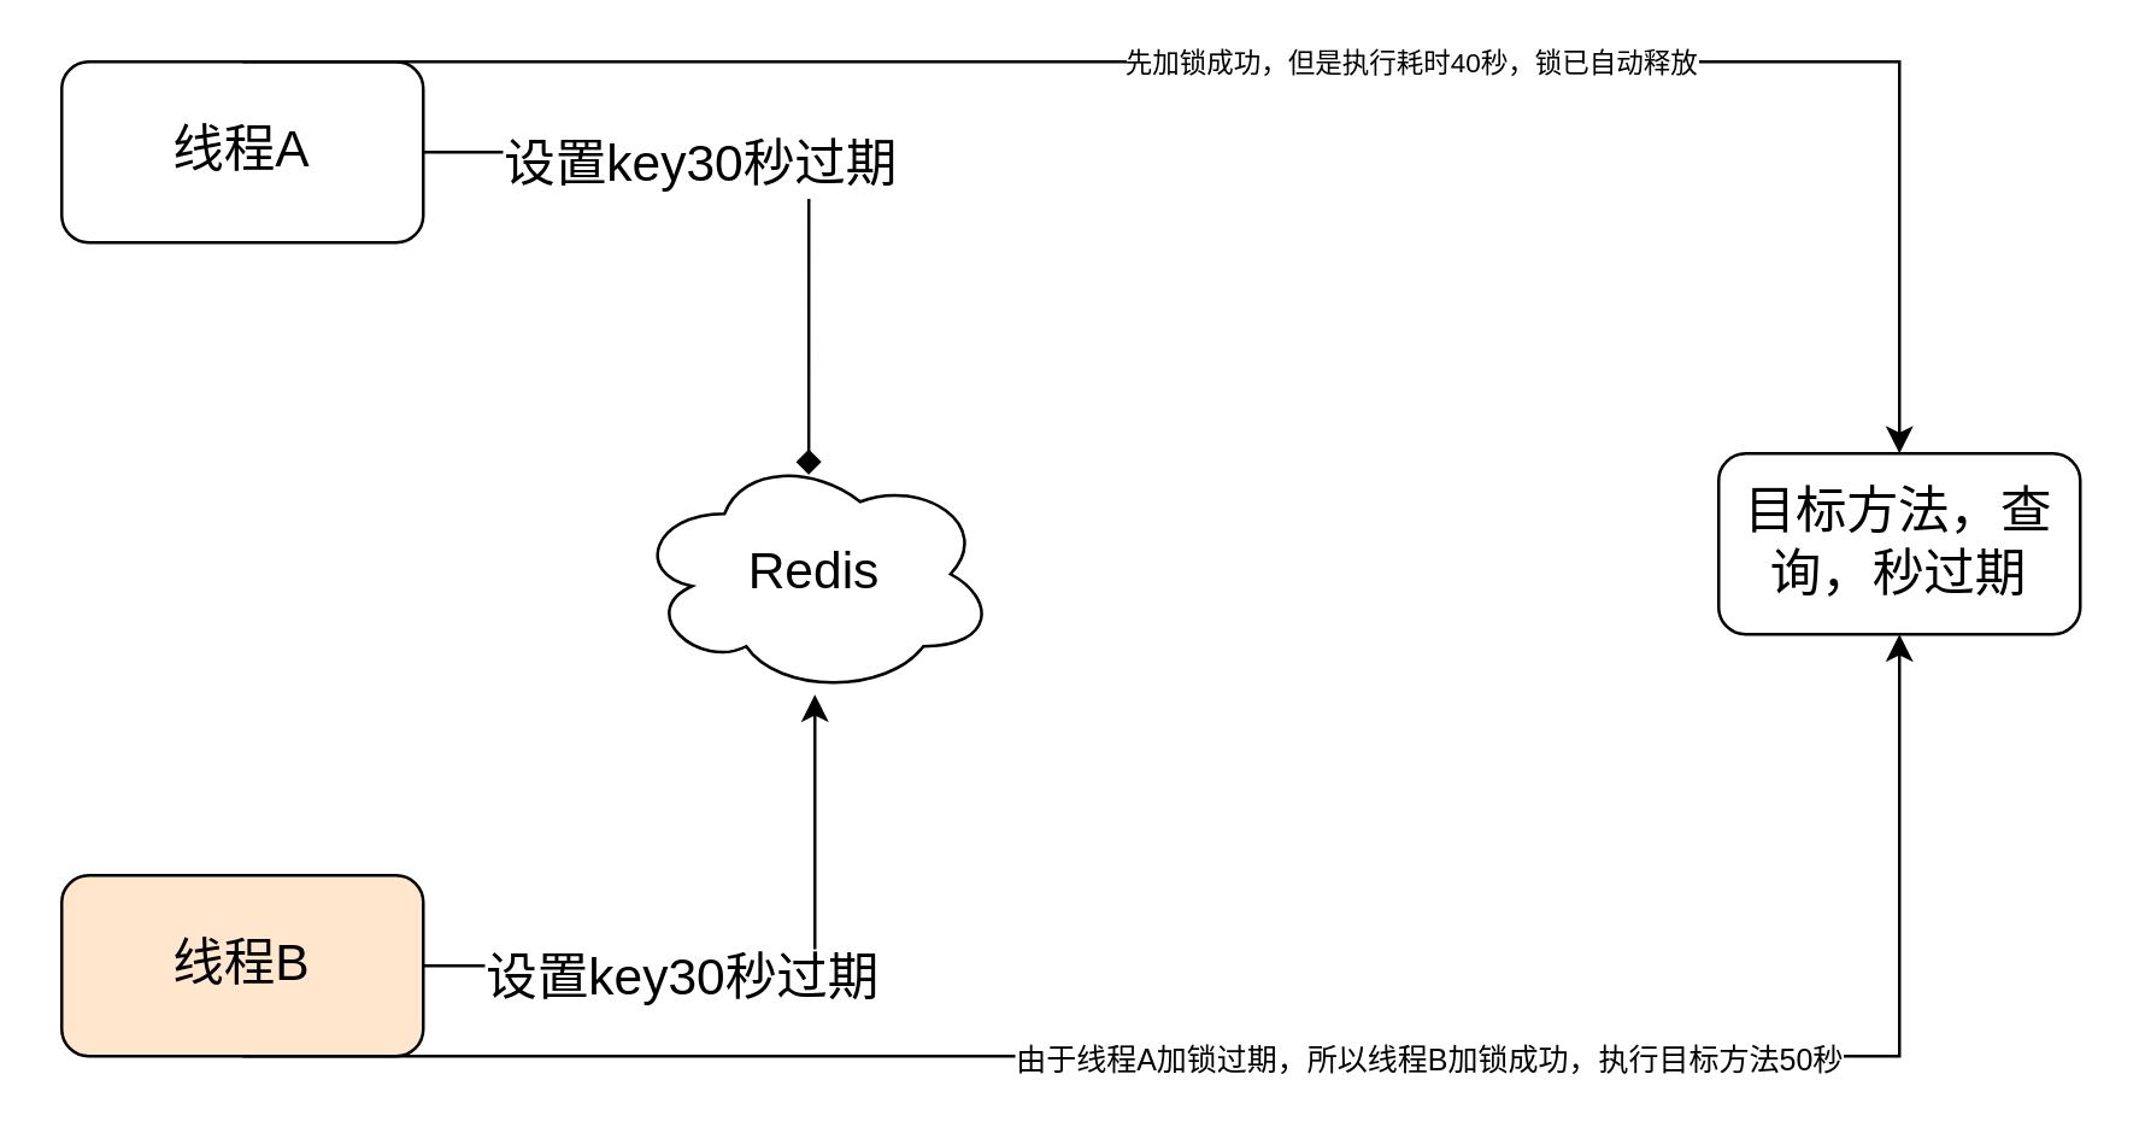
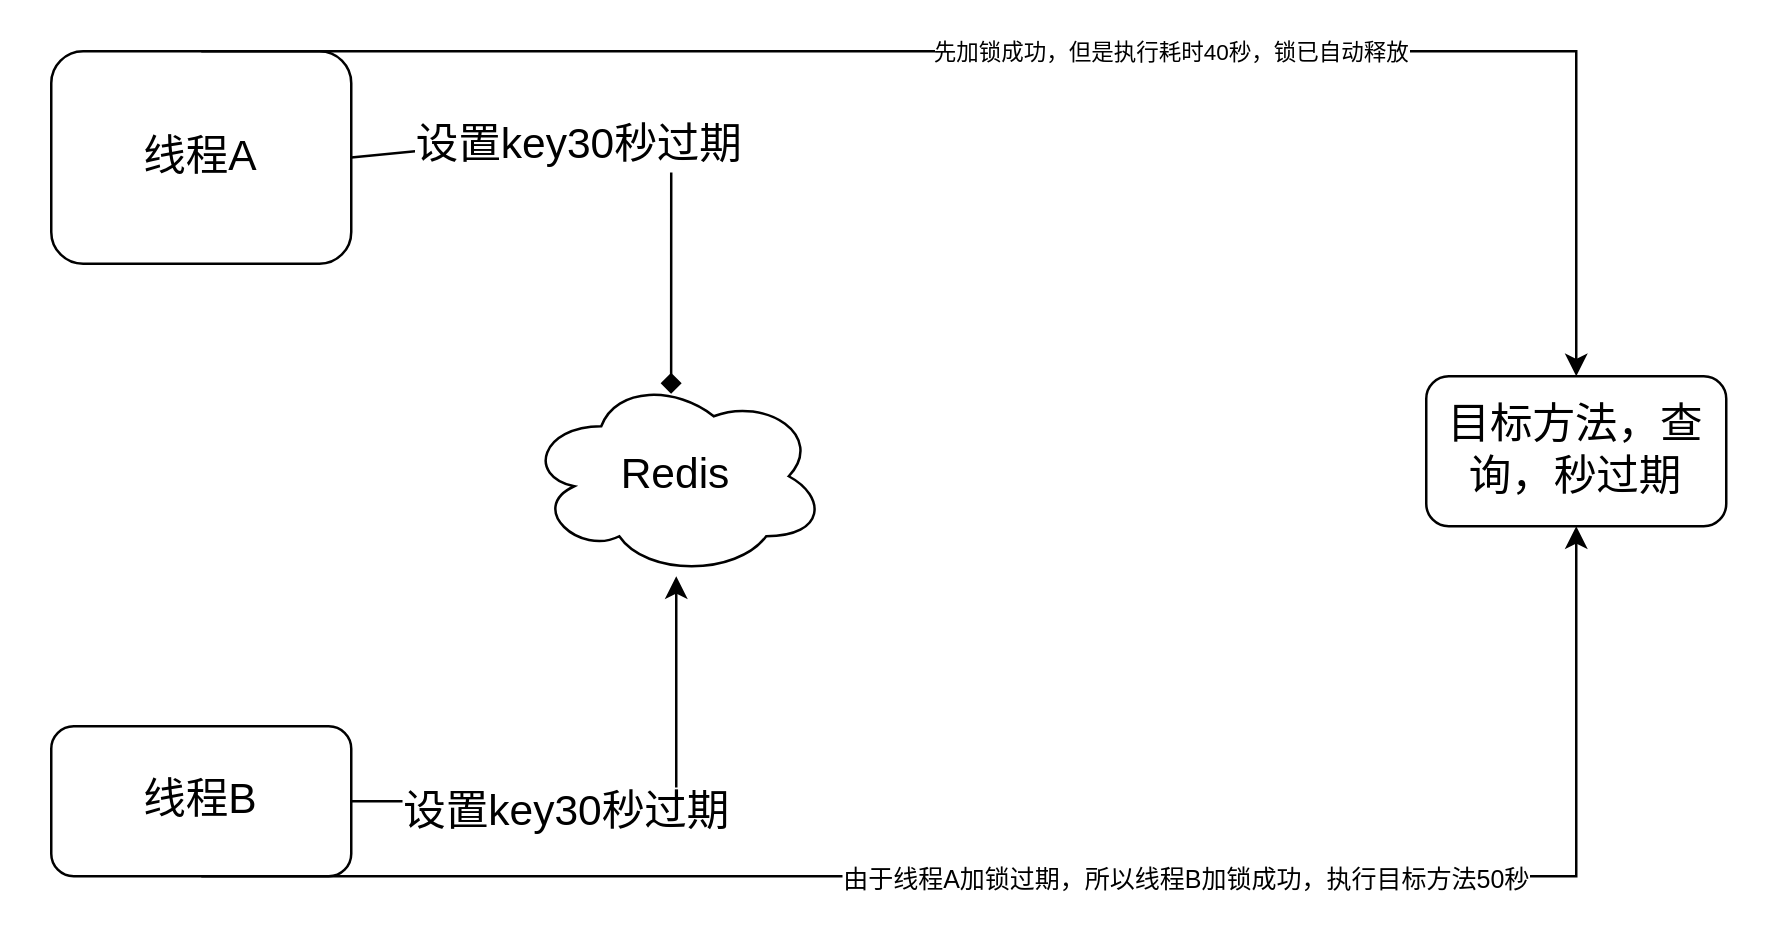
  <mxCell id="0" />
  <mxCell id="1" parent="0" />
- <mxCell id="2" value="线程A" style="rounded=1;whiteSpace=wrap;html=1;fontSize=17;" vertex="1" parent="1"><mxGeometry x="20" y="20" width="120" height="60" as="geometry" /></mxCell>
- <mxCell id="3" value="线程B" style="rounded=1;whiteSpace=wrap;html=1;fontSize=17;fillColor=#ffe6cc;" vertex="1" parent="1"><mxGeometry x="20" y="290" width="120" height="60" as="geometry" /></mxCell>
+ <mxCell id="2" value="线程A" style="rounded=1;whiteSpace=wrap;html=1;fontSize=17;" vertex="1" parent="1"><mxGeometry x="20" y="20" width="120" height="85" as="geometry" /></mxCell>
+ <mxCell id="3" value="线程B" style="rounded=1;whiteSpace=wrap;html=1;fontSize=17;" vertex="1" parent="1"><mxGeometry x="20" y="290" width="120" height="60" as="geometry" /></mxCell>
  <mxCell id="4" value="Redis" style="ellipse;shape=cloud;whiteSpace=wrap;html=1;fontSize=17;" vertex="1" parent="1"><mxGeometry x="210" y="150" width="120" height="80" as="geometry" /></mxCell>
  <mxCell id="5" value="" style="endArrow=diamond;html=1;rounded=0;fontSize=17;exitX=1;exitY=0.5;exitDx=0;exitDy=0;entryX=0.483;entryY=0.088;entryDx=0;entryDy=0;entryPerimeter=0;" edge="1" parent="1" source="2" target="4"><mxGeometry width="50" height="50" relative="1" as="geometry"><mxPoint x="340" y="200" as="sourcePoint" /><mxPoint x="390" y="150" as="targetPoint" /><Array as="points"><mxPoint x="268" y="50" /></Array></mxGeometry></mxCell>
  <mxCell id="6" value="设置key30秒过期" style="edgeLabel;html=1;align=center;verticalAlign=middle;resizable=0;points=[];fontSize=17;" vertex="1" connectable="0" parent="5"><mxGeometry x="-0.226" y="-4" relative="1" as="geometry"><mxPoint as="offset" /></mxGeometry></mxCell>
  <mxCell id="7" value="" style="endArrow=classic;html=1;rounded=0;fontSize=17;exitX=1;exitY=0.5;exitDx=0;exitDy=0;" edge="1" parent="1" source="3"><mxGeometry width="50" height="50" relative="1" as="geometry"><mxPoint x="140" y="266.5" as="sourcePoint" /><mxPoint x="270" y="230" as="targetPoint" /><Array as="points"><mxPoint x="270" y="320" /><mxPoint x="270" y="240" /><mxPoint x="270" y="230" /></Array></mxGeometry></mxCell>
  <mxCell id="8" value="设置key30秒过期" style="edgeLabel;html=1;align=center;verticalAlign=middle;resizable=0;points=[];fontSize=17;" vertex="1" connectable="0" parent="7"><mxGeometry x="-0.226" y="-4" relative="1" as="geometry"><mxPoint as="offset" /></mxGeometry></mxCell>
  <mxCell id="9" value="目标方法，查询，秒过期" style="rounded=1;whiteSpace=wrap;html=1;fontSize=17;" vertex="1" parent="1"><mxGeometry x="570" y="150" width="120" height="60" as="geometry" /></mxCell>
  <mxCell id="10" value="" style="endArrow=classic;html=1;rounded=0;fontSize=17;exitX=0.5;exitY=0;exitDx=0;exitDy=0;entryX=0.5;entryY=0;entryDx=0;entryDy=0;" edge="1" parent="1" source="2"><mxGeometry width="50" height="50" relative="1" as="geometry"><mxPoint x="80" y="50" as="sourcePoint" /><mxPoint x="630" y="150" as="targetPoint" /><Array as="points"><mxPoint x="630" y="20" /></Array></mxGeometry></mxCell>
  <mxCell id="11" value="先加锁成功，但是执行耗时40秒，锁已自动释放" style="edgeLabel;html=1;align=center;verticalAlign=middle;resizable=0;points=[];fontSize=9;" vertex="1" connectable="0" parent="10"><mxGeometry x="0.138" relative="1" as="geometry"><mxPoint as="offset" /></mxGeometry></mxCell>
  <mxCell id="12" value="" style="endArrow=classic;html=1;rounded=0;fontSize=17;exitX=0.5;exitY=0;exitDx=0;exitDy=0;entryX=0.5;entryY=1;entryDx=0;entryDy=0;" edge="1" parent="1" target="9"><mxGeometry width="50" height="50" relative="1" as="geometry"><mxPoint x="80" y="350" as="sourcePoint" /><mxPoint x="630" y="480" as="targetPoint" /><Array as="points"><mxPoint x="630" y="350" /></Array></mxGeometry></mxCell>
  <mxCell id="13" value="由于线程A加锁过期，所以线程B加锁成功，执行目标方法50秒" style="edgeLabel;html=1;align=center;verticalAlign=middle;resizable=0;points=[];fontSize=10;" vertex="1" connectable="0" parent="12"><mxGeometry x="0.138" relative="1" as="geometry"><mxPoint as="offset" /></mxGeometry></mxCell>
